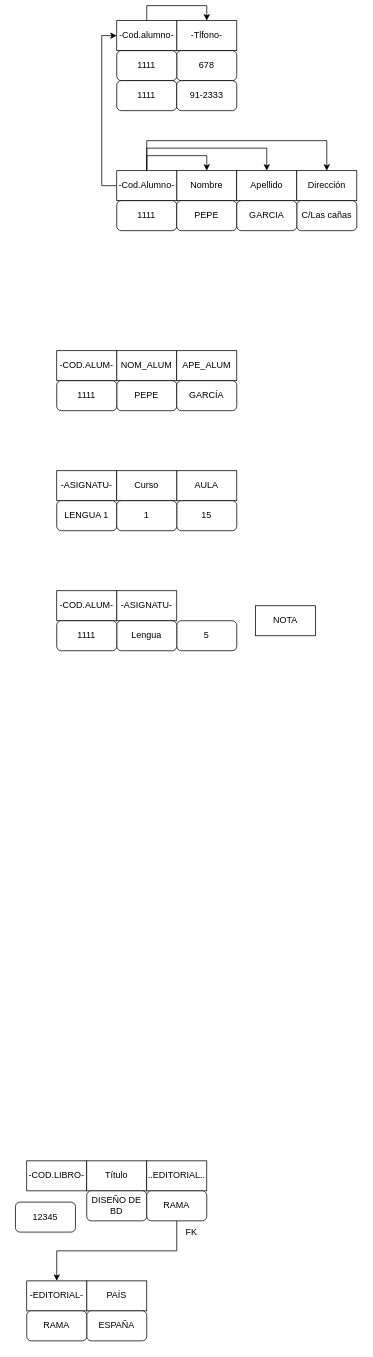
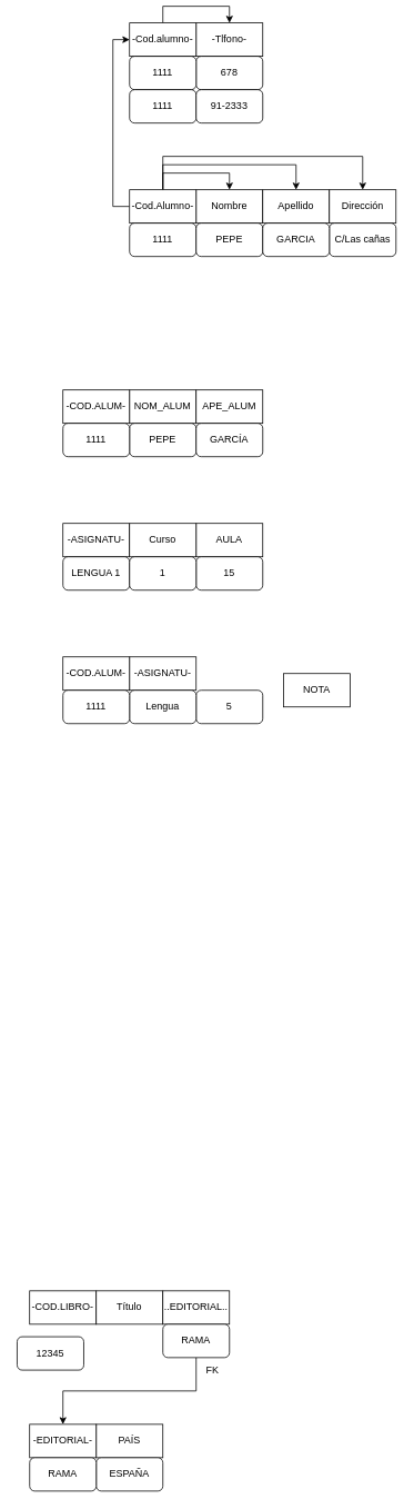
  <mxCell id="0" />
  <mxCell id="1" parent="0" />
  <mxCell id="2" value="Nombre" style="rounded=0;whiteSpace=wrap;html=1;" parent="1" vertex="1"><mxGeometry x="235" y="220" width="80" height="40" as="geometry" /></mxCell>
  <mxCell id="3" style="edgeStyle=orthogonalEdgeStyle;rounded=0;orthogonalLoop=1;jettySize=auto;html=1;entryX=0.5;entryY=0;entryDx=0;entryDy=0;" parent="1" source="7" target="2" edge="1"><mxGeometry relative="1" as="geometry" /></mxCell>
  <mxCell id="4" style="edgeStyle=orthogonalEdgeStyle;rounded=0;orthogonalLoop=1;jettySize=auto;html=1;entryX=0.5;entryY=0;entryDx=0;entryDy=0;" parent="1" source="7" target="11" edge="1"><mxGeometry relative="1" as="geometry"><Array as="points"><mxPoint x="195" y="190" /><mxPoint x="355" y="190" /></Array></mxGeometry></mxCell>
  <mxCell id="5" style="edgeStyle=orthogonalEdgeStyle;rounded=0;orthogonalLoop=1;jettySize=auto;html=1;entryX=0.5;entryY=0;entryDx=0;entryDy=0;" parent="1" source="7" target="12" edge="1"><mxGeometry relative="1" as="geometry"><Array as="points"><mxPoint x="195" y="180" /><mxPoint x="435" y="180" /></Array></mxGeometry></mxCell>
  <mxCell id="6" style="edgeStyle=orthogonalEdgeStyle;rounded=0;orthogonalLoop=1;jettySize=auto;html=1;entryX=0;entryY=0.5;entryDx=0;entryDy=0;" parent="1" source="7" target="10" edge="1"><mxGeometry relative="1" as="geometry"><Array as="points"><mxPoint x="135" y="240" /><mxPoint x="135" y="40" /></Array></mxGeometry></mxCell>
  <mxCell id="7" value="-Cod.Alumno-" style="rounded=0;whiteSpace=wrap;html=1;" parent="1" vertex="1"><mxGeometry x="155" y="220" width="80" height="40" as="geometry" /></mxCell>
  <mxCell id="8" value="-Tlfono-" style="rounded=0;whiteSpace=wrap;html=1;" parent="1" vertex="1"><mxGeometry x="235" y="20" width="80" height="40" as="geometry" /></mxCell>
  <mxCell id="9" style="edgeStyle=orthogonalEdgeStyle;rounded=0;orthogonalLoop=1;jettySize=auto;html=1;entryX=0.5;entryY=0;entryDx=0;entryDy=0;" parent="1" source="10" target="8" edge="1"><mxGeometry relative="1" as="geometry" /></mxCell>
  <mxCell id="10" value="-Cod.alumno-" style="rounded=0;whiteSpace=wrap;html=1;" parent="1" vertex="1"><mxGeometry x="155" y="20" width="80" height="40" as="geometry" /></mxCell>
  <mxCell id="11" value="Apellido" style="rounded=0;whiteSpace=wrap;html=1;" parent="1" vertex="1"><mxGeometry x="315" y="220" width="80" height="40" as="geometry" /></mxCell>
  <mxCell id="12" value="Dirección" style="rounded=0;whiteSpace=wrap;html=1;" parent="1" vertex="1"><mxGeometry x="395" y="220" width="80" height="40" as="geometry" /></mxCell>
  <mxCell id="13" value="678" style="rounded=1;whiteSpace=wrap;html=1;" parent="1" vertex="1"><mxGeometry x="235" y="60" width="80" height="40" as="geometry" /></mxCell>
  <mxCell id="14" value="1111" style="rounded=1;whiteSpace=wrap;html=1;" parent="1" vertex="1"><mxGeometry x="155" y="60" width="80" height="40" as="geometry" /></mxCell>
  <mxCell id="15" value="C/Las cañas" style="rounded=1;whiteSpace=wrap;html=1;" parent="1" vertex="1"><mxGeometry x="395" y="260" width="80" height="40" as="geometry" /></mxCell>
  <mxCell id="16" value="1111" style="rounded=1;whiteSpace=wrap;html=1;" parent="1" vertex="1"><mxGeometry x="155" y="260" width="80" height="40" as="geometry" /></mxCell>
  <mxCell id="17" value="PEPE" style="rounded=1;whiteSpace=wrap;html=1;" parent="1" vertex="1"><mxGeometry x="235" y="260" width="80" height="40" as="geometry" /></mxCell>
  <mxCell id="18" value="GARCIA" style="rounded=1;whiteSpace=wrap;html=1;" parent="1" vertex="1"><mxGeometry x="315" y="260" width="80" height="40" as="geometry" /></mxCell>
  <mxCell id="19" value="1111" style="rounded=1;whiteSpace=wrap;html=1;" parent="1" vertex="1"><mxGeometry x="155" y="100" width="80" height="40" as="geometry" /></mxCell>
  <mxCell id="20" value="91-2333" style="rounded=1;whiteSpace=wrap;html=1;" parent="1" vertex="1"><mxGeometry x="235" y="100" width="80" height="40" as="geometry" /></mxCell>
  <mxCell id="21" value="NOM_ALUM" style="rounded=0;whiteSpace=wrap;html=1;" parent="1" vertex="1"><mxGeometry x="155" y="460" width="80" height="40" as="geometry" /></mxCell>
  <mxCell id="22" value="APE_ALUM" style="rounded=0;whiteSpace=wrap;html=1;" parent="1" vertex="1"><mxGeometry x="235" y="460" width="80" height="40" as="geometry" /></mxCell>
  <mxCell id="23" value="NOTA" style="rounded=0;whiteSpace=wrap;html=1;" parent="1" vertex="1"><mxGeometry x="340" y="800" width="80" height="40" as="geometry" /></mxCell>
  <mxCell id="24" value="AULA" style="rounded=0;whiteSpace=wrap;html=1;" parent="1" vertex="1"><mxGeometry x="235" y="620" width="80" height="40" as="geometry" /></mxCell>
  <mxCell id="25" value="PEPE" style="rounded=1;whiteSpace=wrap;html=1;" parent="1" vertex="1"><mxGeometry x="155" y="500" width="80" height="40" as="geometry" /></mxCell>
  <mxCell id="26" value="GARCÍA" style="rounded=1;whiteSpace=wrap;html=1;" parent="1" vertex="1"><mxGeometry x="235" y="500" width="80" height="40" as="geometry" /></mxCell>
  <mxCell id="27" value="5" style="rounded=1;whiteSpace=wrap;html=1;" parent="1" vertex="1"><mxGeometry x="235" y="820" width="80" height="40" as="geometry" /></mxCell>
  <mxCell id="28" value="15" style="rounded=1;whiteSpace=wrap;html=1;" parent="1" vertex="1"><mxGeometry x="235" y="660" width="80" height="40" as="geometry" /></mxCell>
  <mxCell id="29" value="-COD.ALUM-" style="rounded=0;whiteSpace=wrap;html=1;" parent="1" vertex="1"><mxGeometry x="75" y="460" width="80" height="40" as="geometry" /></mxCell>
  <mxCell id="30" value="1111" style="rounded=1;whiteSpace=wrap;html=1;" parent="1" vertex="1"><mxGeometry x="75" y="500" width="80" height="40" as="geometry" /></mxCell>
  <mxCell id="31" value="-ASIGNATU-" style="rounded=0;whiteSpace=wrap;html=1;" parent="1" vertex="1"><mxGeometry x="75" y="620" width="80" height="40" as="geometry" /></mxCell>
  <mxCell id="32" value="LENGUA 1" style="rounded=1;whiteSpace=wrap;html=1;" parent="1" vertex="1"><mxGeometry x="75" y="660" width="80" height="40" as="geometry" /></mxCell>
  <mxCell id="33" value="-ASIGNATU-" style="rounded=0;whiteSpace=wrap;html=1;" parent="1" vertex="1"><mxGeometry x="155" y="780" width="80" height="40" as="geometry" /></mxCell>
  <mxCell id="34" value="Lengua" style="rounded=1;whiteSpace=wrap;html=1;" parent="1" vertex="1"><mxGeometry x="155" y="820" width="80" height="40" as="geometry" /></mxCell>
  <mxCell id="35" value="-COD.ALUM-" style="rounded=0;whiteSpace=wrap;html=1;" vertex="1" parent="1"><mxGeometry x="75" y="780" width="80" height="40" as="geometry" /></mxCell>
  <mxCell id="36" value="1111" style="rounded=1;whiteSpace=wrap;html=1;" vertex="1" parent="1"><mxGeometry x="75" y="820" width="80" height="40" as="geometry" /></mxCell>
  <mxCell id="37" value="Curso" style="rounded=0;whiteSpace=wrap;html=1;" vertex="1" parent="1"><mxGeometry x="155" y="620" width="80" height="40" as="geometry" /></mxCell>
  <mxCell id="38" value="1" style="rounded=1;whiteSpace=wrap;html=1;" vertex="1" parent="1"><mxGeometry x="155" y="660" width="80" height="40" as="geometry" /></mxCell>
  <mxCell id="39" value="-COD.LIBRO-" style="rounded=0;whiteSpace=wrap;html=1;" vertex="1" parent="1"><mxGeometry x="35" y="1540" width="80" height="40" as="geometry" /></mxCell>
  <mxCell id="40" value="PAÍS" style="rounded=0;whiteSpace=wrap;html=1;" vertex="1" parent="1"><mxGeometry x="115" y="1700" width="80" height="40" as="geometry" /></mxCell>
  <mxCell id="41" value="-EDITORIAL-" style="rounded=0;whiteSpace=wrap;html=1;" vertex="1" parent="1"><mxGeometry x="35" y="1700" width="80" height="40" as="geometry" /></mxCell>
  <mxCell id="42" value="Título" style="rounded=0;whiteSpace=wrap;html=1;" vertex="1" parent="1"><mxGeometry x="115" y="1540" width="80" height="40" as="geometry" /></mxCell>
  <mxCell id="43" value="12345" style="rounded=1;whiteSpace=wrap;html=1;" vertex="1" parent="1"><mxGeometry x="20" y="1595" width="80" height="40" as="geometry" /></mxCell>
  <mxCell id="44" value="ESPAÑA" style="rounded=1;whiteSpace=wrap;html=1;" vertex="1" parent="1"><mxGeometry x="115" y="1740" width="80" height="40" as="geometry" /></mxCell>
  <mxCell id="45" value="RAMA" style="rounded=1;whiteSpace=wrap;html=1;" vertex="1" parent="1"><mxGeometry x="35" y="1740" width="80" height="40" as="geometry" /></mxCell>
- <mxCell id="46" value="DISEÑO DE BD" style="rounded=1;whiteSpace=wrap;html=1;" vertex="1" parent="1"><mxGeometry x="115" y="1580" width="80" height="40" as="geometry" /></mxCell>
  <mxCell id="47" value="..EDITORIAL.." style="rounded=0;whiteSpace=wrap;html=1;" vertex="1" parent="1"><mxGeometry x="195" y="1540" width="80" height="40" as="geometry" /></mxCell>
  <mxCell id="48" style="edgeStyle=orthogonalEdgeStyle;rounded=0;orthogonalLoop=1;jettySize=auto;html=1;entryX=0.5;entryY=0;entryDx=0;entryDy=0;" edge="1" parent="1" source="49" target="41"><mxGeometry relative="1" as="geometry"><Array as="points"><mxPoint x="235" y="1660" /><mxPoint x="75" y="1660" /></Array></mxGeometry></mxCell>
  <mxCell id="49" value="RAMA" style="rounded=1;whiteSpace=wrap;html=1;" vertex="1" parent="1"><mxGeometry x="195" y="1580" width="80" height="40" as="geometry" /></mxCell>
  <mxCell id="50" value="FK" style="text;html=1;strokeColor=none;fillColor=none;align=center;verticalAlign=middle;whiteSpace=wrap;rounded=0;" vertex="1" parent="1"><mxGeometry x="225" y="1620" width="60" height="30" as="geometry" /></mxCell>
